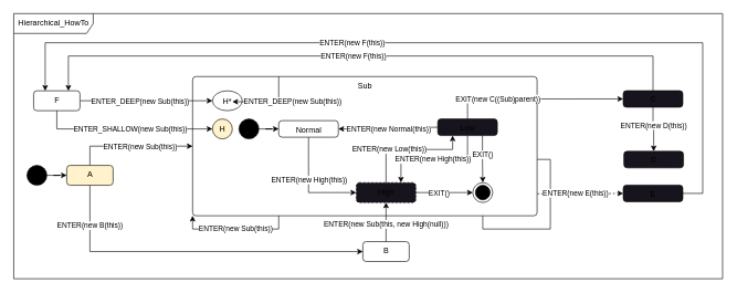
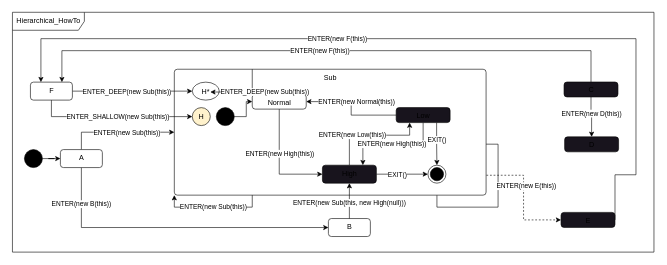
  <mxCell id="0" />
  <mxCell id="1" parent="0" />
  <mxCell id="2" value="Hierarchical_HowTo" style="shape=umlFrame;whiteSpace=wrap;html=1;width=120;height=30;boundedLbl=1;verticalAlign=middle;align=left;spacingLeft=5;" parent="1" vertex="1"><mxGeometry x="20" y="20" width="1070" height="400" as="geometry" /></mxCell>
  <mxCell id="3" style="edgeStyle=orthogonalEdgeStyle;rounded=0;orthogonalLoop=1;jettySize=auto;html=1;entryX=0;entryY=0.5;entryDx=0;entryDy=0;" parent="1" source="4" target="9" edge="1"><mxGeometry relative="1" as="geometry" /></mxCell>
  <mxCell id="4" value="" style="ellipse;fillColor=strokeColor;" parent="1" vertex="1"><mxGeometry x="40" y="249" width="30" height="30" as="geometry" /></mxCell>
  <mxCell id="5" style="edgeStyle=orthogonalEdgeStyle;rounded=0;orthogonalLoop=1;jettySize=auto;html=1;entryX=0;entryY=0.5;entryDx=0;entryDy=0;exitX=0.5;exitY=0;exitDx=0;exitDy=0;" parent="1" source="9" target="24" edge="1"><mxGeometry relative="1" as="geometry" /></mxCell>
  <mxCell id="6" value="ENTER(new Sub(this))" style="edgeLabel;html=1;align=center;verticalAlign=middle;resizable=0;points=[];" parent="5" vertex="1" connectable="0"><mxGeometry x="-0.232" y="1" relative="1" as="geometry"><mxPoint x="33" y="1" as="offset" /></mxGeometry></mxCell>
  <mxCell id="7" style="edgeStyle=orthogonalEdgeStyle;rounded=0;orthogonalLoop=1;jettySize=auto;html=1;entryX=0;entryY=0.5;entryDx=0;entryDy=0;exitX=0.5;exitY=1;exitDx=0;exitDy=0;" parent="1" source="9" target="22" edge="1"><mxGeometry relative="1" as="geometry"><Array as="points"><mxPoint x="135" y="379" /></Array></mxGeometry></mxCell>
  <mxCell id="8" value="ENTER(new B(this))" style="edgeLabel;html=1;align=center;verticalAlign=middle;resizable=0;points=[];" parent="7" vertex="1" connectable="0"><mxGeometry x="-0.764" y="-1" relative="1" as="geometry"><mxPoint as="offset" /></mxGeometry></mxCell>
- <mxCell id="9" value="A" style="html=1;align=center;verticalAlign=top;rounded=1;absoluteArcSize=1;arcSize=10;dashed=0;fillColor=#fff2cc;" parent="1" vertex="1"><mxGeometry x="100" y="249" width="70" height="30" as="geometry" /></mxCell>
+ <mxCell id="9" value="A" style="html=1;align=center;verticalAlign=top;rounded=1;absoluteArcSize=1;arcSize=10;dashed=0;" parent="1" vertex="1"><mxGeometry x="100" y="249" width="70" height="30" as="geometry" /></mxCell>
  <mxCell id="10" value="" style="edgeStyle=orthogonalEdgeStyle;rounded=0;orthogonalLoop=1;jettySize=auto;html=1;exitX=1;exitY=0.595;exitDx=0;exitDy=0;exitPerimeter=0;" parent="1" source="24" target="42" edge="1"><mxGeometry relative="1" as="geometry"><mxPoint x="900" y="264" as="targetPoint" /></mxGeometry></mxCell>
  <mxCell id="11" style="edgeStyle=orthogonalEdgeStyle;rounded=0;orthogonalLoop=1;jettySize=auto;html=1;exitX=1.001;exitY=0.842;exitDx=0;exitDy=0;exitPerimeter=0;entryX=0;entryY=0.5;entryDx=0;entryDy=0;dashed=1;" parent="1" source="24" target="20" edge="1"><mxGeometry relative="1" as="geometry" /></mxCell>
  <mxCell id="12" value="ENTER(new E(this))" style="edgeLabel;html=1;align=center;verticalAlign=middle;resizable=0;points=[];" parent="11" vertex="1" connectable="0"><mxGeometry x="-0.186" relative="1" as="geometry"><mxPoint x="4" y="-1" as="offset" /></mxGeometry></mxCell>
  <mxCell id="13" style="edgeStyle=orthogonalEdgeStyle;rounded=0;orthogonalLoop=1;jettySize=auto;html=1;entryX=0.5;entryY=0;entryDx=0;entryDy=0;exitX=0.5;exitY=1;exitDx=0;exitDy=0;" parent="1" source="17" target="21" edge="1"><mxGeometry relative="1" as="geometry" /></mxCell>
  <mxCell id="14" value="ENTER(new D(this))" style="edgeLabel;html=1;align=center;verticalAlign=middle;resizable=0;points=[];" parent="13" vertex="1" connectable="0"><mxGeometry x="-0.212" relative="1" as="geometry"><mxPoint as="offset" /></mxGeometry></mxCell>
  <mxCell id="15" style="edgeStyle=orthogonalEdgeStyle;rounded=0;orthogonalLoop=1;jettySize=auto;html=1;entryX=0.75;entryY=0;entryDx=0;entryDy=0;" parent="1" source="17" target="57" edge="1"><mxGeometry relative="1" as="geometry"><Array as="points"><mxPoint x="915" y="84" /><mxPoint x="102" y="84" /><mxPoint x="102" y="137" /></Array></mxGeometry></mxCell>
  <mxCell id="16" value="ENTER(new F(this))" style="edgeLabel;html=1;align=center;verticalAlign=middle;resizable=0;points=[];" parent="15" vertex="1" connectable="0"><mxGeometry x="0.038" relative="1" as="geometry"><mxPoint x="7" as="offset" /></mxGeometry></mxCell>
  <mxCell id="17" value="C" style="html=1;align=center;verticalAlign=top;rounded=1;absoluteArcSize=1;arcSize=10;dashed=0;fillColor=rgb(24, 20, 29);" parent="1" vertex="1"><mxGeometry x="940" y="136.25" width="90" height="25" as="geometry" /></mxCell>
  <mxCell id="18" style="edgeStyle=orthogonalEdgeStyle;rounded=0;orthogonalLoop=1;jettySize=auto;html=1;entryX=0.25;entryY=0;entryDx=0;entryDy=0;exitX=1;exitY=0.5;exitDx=0;exitDy=0;" parent="1" source="20" target="57" edge="1"><mxGeometry relative="1" as="geometry"><mxPoint x="1080" y="334" as="sourcePoint" /><mxPoint x="70.5" y="136.5" as="targetPoint" /><Array as="points"><mxPoint x="1060" y="291" /><mxPoint x="1060" y="64" /><mxPoint x="68" y="64" /><mxPoint x="68" y="137" /></Array></mxGeometry></mxCell>
  <mxCell id="19" value="ENTER(new F(this))" style="edgeLabel;html=1;align=center;verticalAlign=middle;resizable=0;points=[];" parent="18" vertex="1" connectable="0"><mxGeometry x="0.216" relative="1" as="geometry"><mxPoint x="17" as="offset" /></mxGeometry></mxCell>
- <mxCell id="20" value="E" style="html=1;align=center;verticalAlign=top;rounded=1;absoluteArcSize=1;arcSize=10;dashed=0;fillColor=rgb(24, 20, 29);" parent="1" vertex="1"><mxGeometry x="940" y="278.75" width="90" height="25" as="geometry" /></mxCell>
+ <mxCell id="20" value="E" style="html=1;align=center;verticalAlign=top;rounded=1;absoluteArcSize=1;arcSize=10;dashed=0;fillColor=rgb(24, 20, 29);" parent="1" vertex="1"><mxGeometry x="935" y="353.75" width="90" height="25" as="geometry" /></mxCell>
  <mxCell id="21" value="D" style="html=1;align=center;verticalAlign=top;rounded=1;absoluteArcSize=1;arcSize=10;dashed=0;fillColor=rgb(24, 20, 29);" parent="1" vertex="1"><mxGeometry x="941" y="227.75" width="90" height="25" as="geometry" /></mxCell>
  <mxCell id="22" value="B" style="html=1;align=center;verticalAlign=top;rounded=1;absoluteArcSize=1;arcSize=10;dashed=0;" parent="1" vertex="1"><mxGeometry x="547" y="364" width="70" height="30" as="geometry" /></mxCell>
  <mxCell id="23" value="" style="group" parent="1" vertex="1" connectable="0"><mxGeometry x="290" y="115" width="520" height="210" as="geometry" /></mxCell>
  <mxCell id="24" value="Sub" style="html=1;align=center;verticalAlign=top;rounded=1;absoluteArcSize=1;arcSize=10;dashed=0;" parent="23" vertex="1"><mxGeometry width="520" height="210" as="geometry" /></mxCell>
  <mxCell id="25" value="" style="ellipse;fillColor=strokeColor;" parent="23" vertex="1"><mxGeometry x="70" y="64" width="30" height="30" as="geometry" /></mxCell>
  <mxCell id="26" style="edgeStyle=orthogonalEdgeStyle;rounded=0;orthogonalLoop=1;jettySize=auto;html=1;entryX=0;entryY=0.5;entryDx=0;entryDy=0;exitX=0.5;exitY=1;exitDx=0;exitDy=0;" parent="23" source="28" target="39" edge="1"><mxGeometry relative="1" as="geometry" /></mxCell>
  <mxCell id="27" value="ENTER(new High(this))" style="edgeLabel;html=1;align=center;verticalAlign=middle;resizable=0;points=[];" parent="26" vertex="1" connectable="0"><mxGeometry x="-0.177" y="-3" relative="1" as="geometry"><mxPoint x="3" as="offset" /></mxGeometry></mxCell>
- <mxCell id="28" value="Normal" style="html=1;align=center;verticalAlign=top;rounded=1;absoluteArcSize=1;arcSize=10;dashed=0;" parent="23" vertex="1"><mxGeometry x="130" y="66.5" width="90" height="25" as="geometry" /></mxCell>
+ <mxCell id="28" value="Normal" style="html=1;align=center;verticalAlign=top;rounded=1;absoluteArcSize=1;arcSize=10;dashed=0;" parent="23" vertex="1"><mxGeometry x="130" y="41.5" width="90" height="25" as="geometry" /></mxCell>
  <mxCell id="29" style="edgeStyle=orthogonalEdgeStyle;rounded=0;orthogonalLoop=1;jettySize=auto;html=1;entryX=0;entryY=0.5;entryDx=0;entryDy=0;" parent="23" source="25" target="28" edge="1"><mxGeometry relative="1" as="geometry" /></mxCell>
  <mxCell id="30" style="edgeStyle=orthogonalEdgeStyle;rounded=0;orthogonalLoop=1;jettySize=auto;html=1;entryX=0.5;entryY=0;entryDx=0;entryDy=0;exitX=0.75;exitY=1;exitDx=0;exitDy=0;" parent="23" source="34" target="42" edge="1"><mxGeometry relative="1" as="geometry" /></mxCell>
  <mxCell id="31" value="EXIT()" style="edgeLabel;html=1;align=center;verticalAlign=middle;resizable=0;points=[];" parent="30" vertex="1" connectable="0"><mxGeometry x="-0.203" relative="1" as="geometry"><mxPoint as="offset" /></mxGeometry></mxCell>
  <mxCell id="32" style="edgeStyle=orthogonalEdgeStyle;rounded=0;orthogonalLoop=1;jettySize=auto;html=1;entryX=1;entryY=0.5;entryDx=0;entryDy=0;exitX=0;exitY=0.5;exitDx=0;exitDy=0;" parent="23" source="34" target="28" edge="1"><mxGeometry relative="1" as="geometry" /></mxCell>
  <mxCell id="33" value="ENTER(new Normal(this))" style="edgeLabel;html=1;align=center;verticalAlign=middle;resizable=0;points=[];" parent="32" vertex="1" connectable="0"><mxGeometry x="0.231" relative="1" as="geometry"><mxPoint x="17" y="-1" as="offset" /></mxGeometry></mxCell>
  <mxCell id="34" value="Low" style="html=1;align=center;verticalAlign=top;rounded=1;absoluteArcSize=1;arcSize=10;dashed=0;fillColor=rgb(24, 20, 29);" parent="23" vertex="1"><mxGeometry x="370" y="64" width="90" height="25" as="geometry" /></mxCell>
  <mxCell id="35" style="edgeStyle=orthogonalEdgeStyle;rounded=0;orthogonalLoop=1;jettySize=auto;html=1;" parent="23" source="39" target="42" edge="1"><mxGeometry relative="1" as="geometry" /></mxCell>
  <mxCell id="36" value="EXIT()" style="edgeLabel;html=1;align=center;verticalAlign=middle;resizable=0;points=[];" parent="35" vertex="1" connectable="0"><mxGeometry x="-0.257" relative="1" as="geometry"><mxPoint x="2" as="offset" /></mxGeometry></mxCell>
  <mxCell id="37" style="edgeStyle=orthogonalEdgeStyle;rounded=0;orthogonalLoop=1;jettySize=auto;html=1;entryX=0.25;entryY=1;entryDx=0;entryDy=0;exitX=0.5;exitY=0;exitDx=0;exitDy=0;" parent="23" source="39" target="34" edge="1"><mxGeometry relative="1" as="geometry"><Array as="points"><mxPoint x="292" y="110" /><mxPoint x="393" y="110" /><mxPoint x="393" y="89" /></Array></mxGeometry></mxCell>
  <mxCell id="38" value="ENTER(new Low(this))" style="edgeLabel;html=1;align=center;verticalAlign=middle;resizable=0;points=[];" parent="37" vertex="1" connectable="0"><mxGeometry x="-0.198" relative="1" as="geometry"><mxPoint x="-15" y="-1" as="offset" /></mxGeometry></mxCell>
- <mxCell id="39" value="High" style="html=1;align=center;verticalAlign=top;rounded=1;absoluteArcSize=1;arcSize=10;dashed=1;fillColor=rgb(24, 20, 29);" parent="23" vertex="1"><mxGeometry x="247" y="160" width="90" height="30" as="geometry" /></mxCell>
+ <mxCell id="39" value="High" style="html=1;align=center;verticalAlign=top;rounded=1;absoluteArcSize=1;arcSize=10;dashed=0;fillColor=rgb(24, 20, 29);" parent="23" vertex="1"><mxGeometry x="247" y="160" width="90" height="30" as="geometry" /></mxCell>
  <mxCell id="40" value="" style="edgeStyle=orthogonalEdgeStyle;rounded=0;orthogonalLoop=1;jettySize=auto;html=1;exitX=0.5;exitY=1;exitDx=0;exitDy=0;entryX=0.75;entryY=0;entryDx=0;entryDy=0;" parent="23" source="34" target="39" edge="1"><mxGeometry relative="1" as="geometry" /></mxCell>
  <mxCell id="41" value="ENTER(new High(this))" style="edgeLabel;html=1;align=center;verticalAlign=middle;resizable=0;points=[];" parent="40" vertex="1" connectable="0"><mxGeometry x="-0.149" y="-1" relative="1" as="geometry"><mxPoint x="-15" y="1" as="offset" /></mxGeometry></mxCell>
  <mxCell id="42" value="6" style="ellipse;html=1;shape=endState;fillColor=strokeColor;" parent="23" vertex="1"><mxGeometry x="423" y="160" width="30" height="30" as="geometry" /></mxCell>
  <mxCell id="43" style="edgeStyle=orthogonalEdgeStyle;rounded=0;orthogonalLoop=1;jettySize=auto;html=1;entryX=0;entryY=1;entryDx=0;entryDy=0;exitX=0.25;exitY=1;exitDx=0;exitDy=0;" parent="23" source="24" target="24" edge="1"><mxGeometry relative="1" as="geometry"><Array as="points"><mxPoint x="130" y="230" /><mxPoint y="230" /></Array></mxGeometry></mxCell>
  <mxCell id="44" value="ENTER(new Sub(this))" style="edgeLabel;html=1;align=center;verticalAlign=middle;resizable=0;points=[];" parent="43" vertex="1" connectable="0"><mxGeometry x="0.406" y="-1" relative="1" as="geometry"><mxPoint x="34" as="offset" /></mxGeometry></mxCell>
  <mxCell id="45" value="H*" style="ellipse;" parent="23" vertex="1"><mxGeometry x="30" y="21.5" width="45" height="30" as="geometry" /></mxCell>
  <mxCell id="46" style="edgeStyle=orthogonalEdgeStyle;rounded=0;orthogonalLoop=1;jettySize=auto;html=1;exitX=0.25;exitY=0;exitDx=0;exitDy=0;" parent="23" source="24" edge="1"><mxGeometry relative="1" as="geometry"><mxPoint x="60" y="38" as="targetPoint" /><Array as="points"><mxPoint x="130" y="38" /></Array></mxGeometry></mxCell>
  <mxCell id="47" value="ENTER_DEEP(new Sub(this))" style="edgeLabel;html=1;align=center;verticalAlign=middle;resizable=0;points=[];" parent="46" vertex="1" connectable="0"><mxGeometry x="0.11" y="2" relative="1" as="geometry"><mxPoint x="42" y="-3" as="offset" /></mxGeometry></mxCell>
  <mxCell id="48" value="H" style="ellipse;fillColor=#fff2cc;" parent="23" vertex="1"><mxGeometry x="30" y="64" width="30" height="30" as="geometry" /></mxCell>
  <mxCell id="49" style="edgeStyle=orthogonalEdgeStyle;rounded=0;orthogonalLoop=1;jettySize=auto;html=1;entryX=0.5;entryY=1;entryDx=0;entryDy=0;exitX=0.5;exitY=0;exitDx=0;exitDy=0;" parent="1" source="22" target="39" edge="1"><mxGeometry relative="1" as="geometry" /></mxCell>
  <mxCell id="50" value="ENTER(new Sub(this, new High(null)))" style="edgeLabel;html=1;align=center;verticalAlign=middle;resizable=0;points=[];" parent="49" vertex="1" connectable="0"><mxGeometry x="-0.098" y="1" relative="1" as="geometry"><mxPoint as="offset" /></mxGeometry></mxCell>
- <mxCell id="51" value="" style="edgeStyle=orthogonalEdgeStyle;rounded=0;orthogonalLoop=1;jettySize=auto;html=1;entryX=0;entryY=0.5;entryDx=0;entryDy=0;exitX=0.5;exitY=0;exitDx=0;exitDy=0;" parent="1" source="34" target="17" edge="1"><mxGeometry relative="1" as="geometry"><Array as="points"><mxPoint x="705" y="149" /></Array></mxGeometry></mxCell>
- <mxCell id="52" value="EXIT(new C((Sub)parent))" style="edgeLabel;html=1;align=center;verticalAlign=middle;resizable=0;points=[];" parent="51" vertex="1" connectable="0"><mxGeometry x="-0.354" y="2" relative="1" as="geometry"><mxPoint x="-10" y="2" as="offset" /></mxGeometry></mxCell>
  <mxCell id="53" style="edgeStyle=orthogonalEdgeStyle;rounded=0;orthogonalLoop=1;jettySize=auto;html=1;entryX=0;entryY=0.5;entryDx=0;entryDy=0;" parent="1" source="57" target="45" edge="1"><mxGeometry relative="1" as="geometry" /></mxCell>
  <mxCell id="54" value="ENTER_DEEP(new Sub(this))" style="edgeLabel;html=1;align=center;verticalAlign=middle;resizable=0;points=[];" parent="53" vertex="1" connectable="0"><mxGeometry x="-0.285" y="-1" relative="1" as="geometry"><mxPoint x="18" y="-1" as="offset" /></mxGeometry></mxCell>
  <mxCell id="55" style="edgeStyle=orthogonalEdgeStyle;rounded=0;orthogonalLoop=1;jettySize=auto;html=1;entryX=0;entryY=0.5;entryDx=0;entryDy=0;exitX=0.5;exitY=1;exitDx=0;exitDy=0;" parent="1" source="57" target="48" edge="1"><mxGeometry relative="1" as="geometry"><Array as="points"><mxPoint x="195" y="194" /><mxPoint x="320" y="194" /></Array></mxGeometry></mxCell>
  <mxCell id="56" value="ENTER_SHALLOW(new Sub(this))" style="edgeLabel;html=1;align=center;verticalAlign=middle;resizable=0;points=[];" parent="55" vertex="1" connectable="0"><mxGeometry x="-0.041" relative="1" as="geometry"><mxPoint x="12" as="offset" /></mxGeometry></mxCell>
  <mxCell id="57" value="F" style="html=1;align=center;verticalAlign=top;rounded=1;absoluteArcSize=1;arcSize=10;dashed=0;" parent="1" vertex="1"><mxGeometry x="50" y="136.5" width="70" height="30" as="geometry" /></mxCell>
